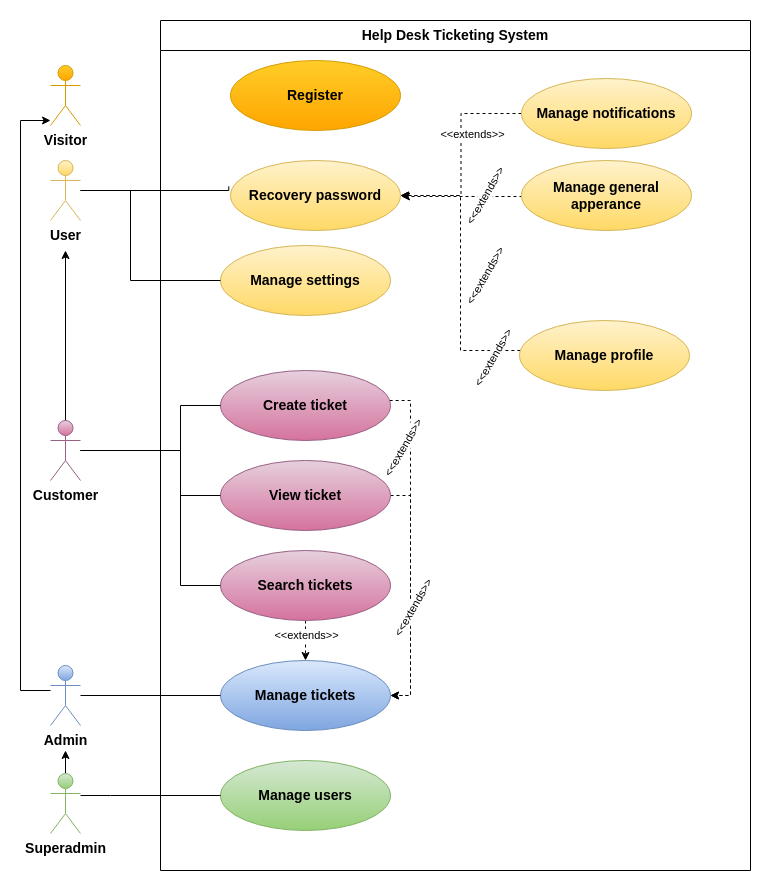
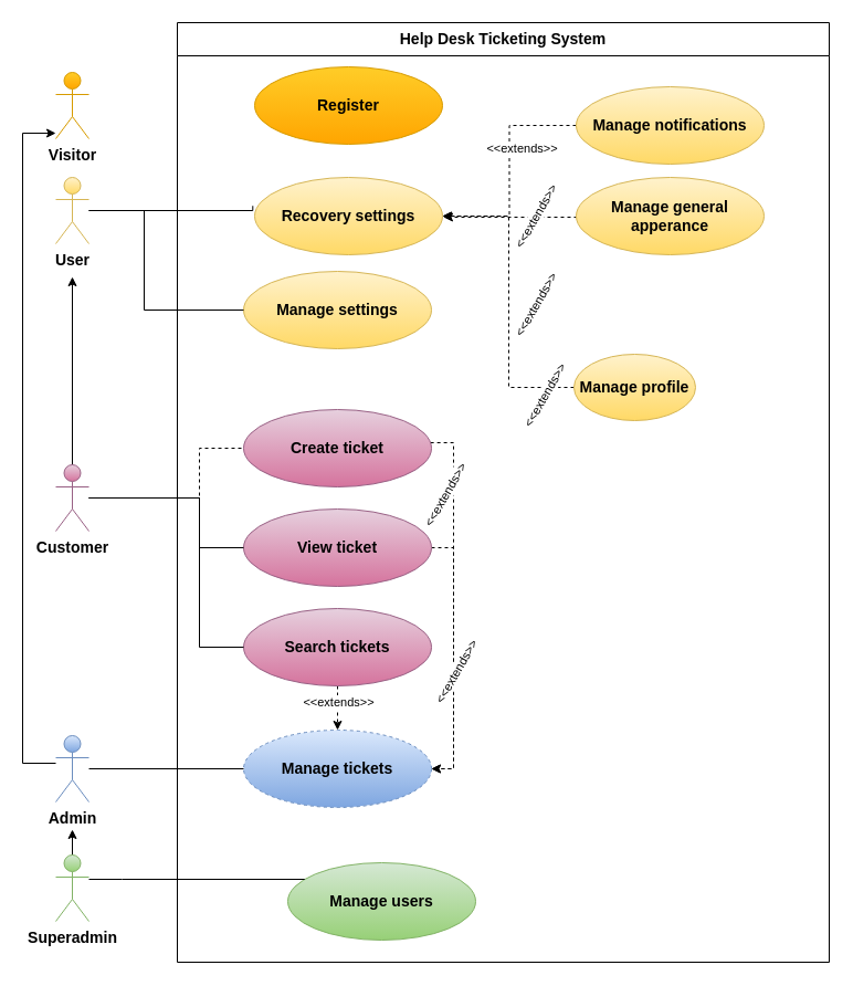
  <mxCell id="0" />
  <mxCell id="1" parent="0" />
  <mxCell id="2" value="Help Desk Ticketing System" style="swimlane;whiteSpace=wrap;html=1;startSize=30;fontSize=14;" vertex="1" parent="1"><mxGeometry x="160" y="20" width="590" height="850" as="geometry" /></mxCell>
  <mxCell id="3" value="&lt;b&gt;&lt;font style=&quot;font-size: 14px;&quot;&gt;Register&lt;/font&gt;&lt;/b&gt;" style="ellipse;whiteSpace=wrap;html=1;fillColor=#ffcd28;strokeColor=#d79b00;gradientColor=#ffa500;" vertex="1" parent="2"><mxGeometry x="70" y="40" width="170" height="70" as="geometry" /></mxCell>
- <mxCell id="4" value="&lt;b&gt;&lt;font style=&quot;font-size: 14px;&quot;&gt;Recovery password&lt;/font&gt;&lt;/b&gt;" style="ellipse;whiteSpace=wrap;html=1;fillColor=#fff2cc;gradientColor=#ffd966;strokeColor=#d6b656;" vertex="1" parent="2"><mxGeometry x="70" y="140" width="170" height="70" as="geometry" /></mxCell>
+ <mxCell id="4" value="&lt;b&gt;&lt;font style=&quot;font-size: 14px;&quot;&gt;Recovery settings&lt;/font&gt;&lt;/b&gt;" style="ellipse;whiteSpace=wrap;html=1;fillColor=#fff2cc;gradientColor=#ffd966;strokeColor=#d6b656;" vertex="1" parent="2"><mxGeometry x="70" y="140" width="170" height="70" as="geometry" /></mxCell>
  <mxCell id="5" value="&lt;span style=&quot;font-size: 14px;&quot;&gt;&lt;b&gt;Manage settings&lt;br&gt;&lt;/b&gt;&lt;/span&gt;" style="ellipse;whiteSpace=wrap;html=1;fillColor=#fff2cc;gradientColor=#ffd966;strokeColor=#d6b656;" vertex="1" parent="2"><mxGeometry x="60" y="225" width="170" height="70" as="geometry" /></mxCell>
  <mxCell id="6" style="edgeStyle=orthogonalEdgeStyle;rounded=0;orthogonalLoop=1;jettySize=auto;html=1;entryX=1;entryY=0.5;entryDx=0;entryDy=0;dashed=1;" edge="1" parent="2" source="7" target="4"><mxGeometry relative="1" as="geometry" /></mxCell>
  <mxCell id="7" value="&lt;span style=&quot;font-size: 14px;&quot;&gt;&lt;b&gt;Manage notifications&lt;/b&gt;&lt;/span&gt;" style="ellipse;whiteSpace=wrap;html=1;fillColor=#fff2cc;gradientColor=#ffd966;strokeColor=#d6b656;" vertex="1" parent="2"><mxGeometry x="361" y="58" width="170" height="70" as="geometry" /></mxCell>
  <mxCell id="8" style="edgeStyle=orthogonalEdgeStyle;rounded=0;orthogonalLoop=1;jettySize=auto;html=1;entryX=1;entryY=0.5;entryDx=0;entryDy=0;dashed=1;" edge="1" parent="2"><mxGeometry relative="1" as="geometry"><mxPoint x="362" y="176" as="sourcePoint" /><mxPoint x="241.0" y="176" as="targetPoint" /></mxGeometry></mxCell>
  <mxCell id="9" value="&lt;span style=&quot;font-size: 14px;&quot;&gt;&lt;b&gt;Manage general apperance&lt;/b&gt;&lt;/span&gt;" style="ellipse;whiteSpace=wrap;html=1;fillColor=#fff2cc;gradientColor=#ffd966;strokeColor=#d6b656;" vertex="1" parent="2"><mxGeometry x="361" y="140" width="170" height="70" as="geometry" /></mxCell>
- <mxCell id="10" value="&lt;b&gt;&lt;font style=&quot;font-size: 14px;&quot;&gt;Manage tickets&lt;/font&gt;&lt;/b&gt;" style="ellipse;whiteSpace=wrap;html=1;fillColor=#dae8fc;gradientColor=#7ea6e0;strokeColor=#6c8ebf;" vertex="1" parent="2"><mxGeometry x="60" y="640" width="170" height="70" as="geometry" /></mxCell>
+ <mxCell id="10" value="&lt;b&gt;&lt;font style=&quot;font-size: 14px;&quot;&gt;Manage tickets&lt;/font&gt;&lt;/b&gt;" style="ellipse;whiteSpace=wrap;html=1;fillColor=#dae8fc;gradientColor=#7ea6e0;strokeColor=#6c8ebf;dashed=1;" vertex="1" parent="2"><mxGeometry x="60" y="640" width="170" height="70" as="geometry" /></mxCell>
  <mxCell id="11" style="edgeStyle=orthogonalEdgeStyle;rounded=0;orthogonalLoop=1;jettySize=auto;html=1;dashed=1;" edge="1" parent="2" source="12" target="10"><mxGeometry relative="1" as="geometry"><Array as="points"><mxPoint x="250" y="380" /><mxPoint x="250" y="675" /></Array></mxGeometry></mxCell>
  <mxCell id="12" value="&lt;b&gt;&lt;font style=&quot;font-size: 14px;&quot;&gt;Create ticket&lt;/font&gt;&lt;/b&gt;" style="ellipse;whiteSpace=wrap;html=1;fillColor=#e6d0de;gradientColor=#d5739d;strokeColor=#996185;" vertex="1" parent="2"><mxGeometry x="60" y="350" width="170" height="70" as="geometry" /></mxCell>
  <mxCell id="13" style="edgeStyle=orthogonalEdgeStyle;rounded=0;orthogonalLoop=1;jettySize=auto;html=1;entryX=1;entryY=0.5;entryDx=0;entryDy=0;dashed=1;" edge="1" parent="2" source="14" target="10"><mxGeometry relative="1" as="geometry"><Array as="points"><mxPoint x="250" y="475" /><mxPoint x="250" y="675" /></Array></mxGeometry></mxCell>
  <mxCell id="14" value="&lt;b&gt;&lt;font style=&quot;font-size: 14px;&quot;&gt;View ticket&lt;/font&gt;&lt;/b&gt;" style="ellipse;whiteSpace=wrap;html=1;fillColor=#e6d0de;gradientColor=#d5739d;strokeColor=#996185;" vertex="1" parent="2"><mxGeometry x="60" y="440" width="170" height="70" as="geometry" /></mxCell>
  <mxCell id="15" style="edgeStyle=orthogonalEdgeStyle;rounded=0;orthogonalLoop=1;jettySize=auto;html=1;endArrow=classic;endFill=1;dashed=1;" edge="1" parent="2" source="16" target="10"><mxGeometry relative="1" as="geometry" /></mxCell>
  <mxCell id="16" value="&lt;b&gt;&lt;font style=&quot;font-size: 14px;&quot;&gt;Search tickets&lt;/font&gt;&lt;/b&gt;" style="ellipse;whiteSpace=wrap;html=1;fillColor=#e6d0de;gradientColor=#d5739d;strokeColor=#996185;" vertex="1" parent="2"><mxGeometry x="60" y="530" width="170" height="70" as="geometry" /></mxCell>
  <mxCell id="17" value="&amp;lt;&amp;lt;extends&amp;gt;&amp;gt;" style="edgeLabel;html=1;align=center;verticalAlign=middle;resizable=0;points=[];rotation=-60;" connectable="0" vertex="1" parent="2"><mxGeometry x="320" y="254.999" as="geometry"><mxPoint x="1" y="4" as="offset" /></mxGeometry></mxCell>
  <mxCell id="18" style="edgeStyle=orthogonalEdgeStyle;rounded=0;orthogonalLoop=1;jettySize=auto;html=1;entryX=1;entryY=0.5;entryDx=0;entryDy=0;dashed=1;" edge="1" parent="2" source="19" target="4"><mxGeometry relative="1" as="geometry"><mxPoint x="250" y="180" as="targetPoint" /><Array as="points"><mxPoint x="300" y="330" /><mxPoint x="300" y="175" /></Array></mxGeometry></mxCell>
- <mxCell id="19" value="&lt;b&gt;&lt;font style=&quot;font-size: 14px;&quot;&gt;Manage profile&lt;br&gt;&lt;/font&gt;&lt;/b&gt;" style="ellipse;whiteSpace=wrap;html=1;fillColor=#fff2cc;gradientColor=#ffd966;strokeColor=#d6b656;" vertex="1" parent="2"><mxGeometry x="359" y="300" width="170" height="70" as="geometry" /></mxCell>
+ <mxCell id="19" value="&lt;b&gt;&lt;font style=&quot;font-size: 14px;&quot;&gt;Manage profile&lt;br&gt;&lt;/font&gt;&lt;/b&gt;" style="ellipse;whiteSpace=wrap;html=1;fillColor=#fff2cc;gradientColor=#ffd966;strokeColor=#d6b656;" vertex="1" parent="2"><mxGeometry x="359" y="300" width="110" height="60" as="geometry" /></mxCell>
  <mxCell id="20" value="&amp;lt;&amp;lt;extends&amp;gt;&amp;gt;" style="edgeLabel;html=1;align=center;verticalAlign=middle;resizable=0;points=[];" connectable="0" vertex="1" parent="2"><mxGeometry x="310" y="109.999" as="geometry"><mxPoint x="1" y="4" as="offset" /></mxGeometry></mxCell>
  <mxCell id="21" value="&amp;lt;&amp;lt;extends&amp;gt;&amp;gt;" style="edgeLabel;html=1;align=center;verticalAlign=middle;resizable=0;points=[];rotation=-60;" connectable="0" vertex="1" parent="2"><mxGeometry x="320" y="174.999" as="geometry"><mxPoint x="1" y="4" as="offset" /></mxGeometry></mxCell>
  <mxCell id="22" value="&amp;lt;&amp;lt;extends&amp;gt;&amp;gt;" style="edgeLabel;html=1;align=center;verticalAlign=middle;resizable=0;points=[];rotation=-60;" connectable="0" vertex="1" parent="2"><mxGeometry x="230" y="299.999" as="geometry"><mxPoint x="-104.985" y="74.428" as="offset" /></mxGeometry></mxCell>
  <mxCell id="23" value="&amp;lt;&amp;lt;extends&amp;gt;&amp;gt;" style="edgeLabel;html=1;align=center;verticalAlign=middle;resizable=0;points=[];rotation=-60;" connectable="0" vertex="1" parent="2"><mxGeometry x="320" y="209.999" as="geometry"><mxPoint x="-104.985" y="74.428" as="offset" /></mxGeometry></mxCell>
  <mxCell id="24" value="&amp;lt;&amp;lt;extends&amp;gt;&amp;gt;" style="edgeLabel;html=1;align=center;verticalAlign=middle;resizable=0;points=[];rotation=-60;" connectable="0" vertex="1" parent="2"><mxGeometry x="240" y="459.999" as="geometry"><mxPoint x="-104.985" y="74.428" as="offset" /></mxGeometry></mxCell>
  <mxCell id="25" value="&amp;lt;&amp;lt;extends&amp;gt;&amp;gt;" style="edgeLabel;html=1;align=center;verticalAlign=middle;resizable=0;points=[];rotation=0;" connectable="0" vertex="1" parent="2"><mxGeometry x="250" y="539.999" as="geometry"><mxPoint x="-104.985" y="74.428" as="offset" /></mxGeometry></mxCell>
- <mxCell id="26" value="&lt;b&gt;&lt;font style=&quot;font-size: 14px;&quot;&gt;Manage users&lt;/font&gt;&lt;/b&gt;" style="ellipse;whiteSpace=wrap;html=1;fillColor=#d5e8d4;gradientColor=#97d077;strokeColor=#82b366;" vertex="1" parent="2"><mxGeometry x="60" y="740" width="170" height="70" as="geometry" /></mxCell>
- <mxCell id="27" style="edgeStyle=orthogonalEdgeStyle;rounded=0;orthogonalLoop=1;jettySize=auto;html=1;endArrow=none;endFill=0;" edge="1" parent="1" source="31" target="12"><mxGeometry relative="1" as="geometry"><Array as="points"><mxPoint x="180" y="450" /><mxPoint x="180" y="405" /></Array></mxGeometry></mxCell>
+ <mxCell id="26" value="&lt;b&gt;&lt;font style=&quot;font-size: 14px;&quot;&gt;Manage users&lt;/font&gt;&lt;/b&gt;" style="ellipse;whiteSpace=wrap;html=1;fillColor=#d5e8d4;gradientColor=#97d077;strokeColor=#82b366;" vertex="1" parent="2"><mxGeometry x="100" y="760" width="170" height="70" as="geometry" /></mxCell>
+ <mxCell id="27" style="edgeStyle=orthogonalEdgeStyle;rounded=0;orthogonalLoop=1;jettySize=auto;html=1;endArrow=none;endFill=0;dashed=1;" edge="1" parent="1" source="31" target="12"><mxGeometry relative="1" as="geometry"><Array as="points"><mxPoint x="180" y="450" /><mxPoint x="180" y="405" /></Array></mxGeometry></mxCell>
  <mxCell id="28" style="edgeStyle=orthogonalEdgeStyle;rounded=0;orthogonalLoop=1;jettySize=auto;html=1;entryX=0;entryY=0.5;entryDx=0;entryDy=0;endArrow=none;endFill=0;" edge="1" parent="1" source="31" target="14"><mxGeometry relative="1" as="geometry"><Array as="points"><mxPoint x="180" y="450" /><mxPoint x="180" y="495" /></Array></mxGeometry></mxCell>
  <mxCell id="29" style="edgeStyle=orthogonalEdgeStyle;rounded=0;orthogonalLoop=1;jettySize=auto;html=1;entryX=0;entryY=0.5;entryDx=0;entryDy=0;endArrow=none;endFill=0;" edge="1" parent="1" source="31" target="16"><mxGeometry relative="1" as="geometry"><Array as="points"><mxPoint x="180" y="450" /><mxPoint x="180" y="585" /></Array></mxGeometry></mxCell>
  <mxCell id="30" style="edgeStyle=orthogonalEdgeStyle;rounded=0;orthogonalLoop=1;jettySize=auto;html=1;" edge="1" parent="1" source="31"><mxGeometry relative="1" as="geometry"><mxPoint x="65" y="250" as="targetPoint" /></mxGeometry></mxCell>
  <mxCell id="31" value="Customer" style="shape=umlActor;verticalLabelPosition=bottom;verticalAlign=top;html=1;outlineConnect=0;fillColor=#e6d0de;gradientColor=#d5739d;strokeColor=#996185;fontStyle=1;fontSize=14;" vertex="1" parent="1"><mxGeometry x="50" y="420" width="30" height="60" as="geometry" /></mxCell>
  <mxCell id="32" style="edgeStyle=orthogonalEdgeStyle;rounded=0;orthogonalLoop=1;jettySize=auto;html=1;" edge="1" parent="1"><mxGeometry relative="1" as="geometry"><mxPoint x="50.04" y="690.003" as="sourcePoint" /><mxPoint x="50.04" y="120.003" as="targetPoint" /><Array as="points"><mxPoint x="20.04" y="689.96" /><mxPoint x="20.04" y="119.96" /></Array></mxGeometry></mxCell>
  <mxCell id="33" style="edgeStyle=orthogonalEdgeStyle;rounded=0;orthogonalLoop=1;jettySize=auto;html=1;endArrow=none;endFill=0;" edge="1" parent="1" source="34" target="10"><mxGeometry relative="1" as="geometry" /></mxCell>
  <mxCell id="34" value="Admin" style="shape=umlActor;verticalLabelPosition=bottom;verticalAlign=top;html=1;outlineConnect=0;fillColor=#dae8fc;gradientColor=#7ea6e0;strokeColor=#6c8ebf;fontStyle=1;fontSize=14;" vertex="1" parent="1"><mxGeometry x="50" y="665" width="30" height="60" as="geometry" /></mxCell>
  <mxCell id="35" style="edgeStyle=orthogonalEdgeStyle;rounded=0;orthogonalLoop=1;jettySize=auto;html=1;" edge="1" parent="1" source="37"><mxGeometry relative="1" as="geometry"><mxPoint x="65" y="750" as="targetPoint" /></mxGeometry></mxCell>
  <mxCell id="36" style="edgeStyle=orthogonalEdgeStyle;rounded=0;orthogonalLoop=1;jettySize=auto;html=1;endArrow=none;endFill=0;" edge="1" parent="1" source="37" target="26"><mxGeometry relative="1" as="geometry"><Array as="points"><mxPoint x="110" y="795" /><mxPoint x="110" y="795" /></Array></mxGeometry></mxCell>
  <mxCell id="37" value="Superadmin" style="shape=umlActor;verticalLabelPosition=bottom;verticalAlign=top;html=1;outlineConnect=0;fillColor=#d5e8d4;gradientColor=#97d077;strokeColor=#82b366;fontStyle=1;fontSize=14;" vertex="1" parent="1"><mxGeometry x="50" y="773" width="30" height="60" as="geometry" /></mxCell>
  <mxCell id="38" style="edgeStyle=orthogonalEdgeStyle;rounded=0;orthogonalLoop=1;jettySize=auto;html=1;entryX=-0.01;entryY=0.368;entryDx=0;entryDy=0;entryPerimeter=0;endArrow=none;endFill=0;" edge="1" parent="1" source="40" target="4"><mxGeometry relative="1" as="geometry"><Array as="points"><mxPoint x="228" y="190" /></Array></mxGeometry></mxCell>
  <mxCell id="39" style="edgeStyle=orthogonalEdgeStyle;rounded=0;orthogonalLoop=1;jettySize=auto;html=1;entryX=0;entryY=0.5;entryDx=0;entryDy=0;endArrow=none;endFill=0;" edge="1" parent="1" source="40" target="5"><mxGeometry relative="1" as="geometry"><Array as="points"><mxPoint x="130" y="190" /><mxPoint x="130" y="280" /></Array></mxGeometry></mxCell>
  <mxCell id="40" value="User" style="shape=umlActor;verticalLabelPosition=bottom;verticalAlign=top;html=1;outlineConnect=0;fillColor=#fff2cc;gradientColor=#ffd966;strokeColor=#d6b656;fontStyle=1;fontSize=14;" vertex="1" parent="1"><mxGeometry x="50" y="160" width="30" height="60" as="geometry" /></mxCell>
  <mxCell id="41" value="Visitor" style="shape=umlActor;verticalLabelPosition=bottom;verticalAlign=top;html=1;outlineConnect=0;fillColor=#ffcd28;strokeColor=#d79b00;fontStyle=1;fontSize=14;gradientColor=#ffa500;" vertex="1" parent="1"><mxGeometry x="50" y="65" width="30" height="60" as="geometry" /></mxCell>
